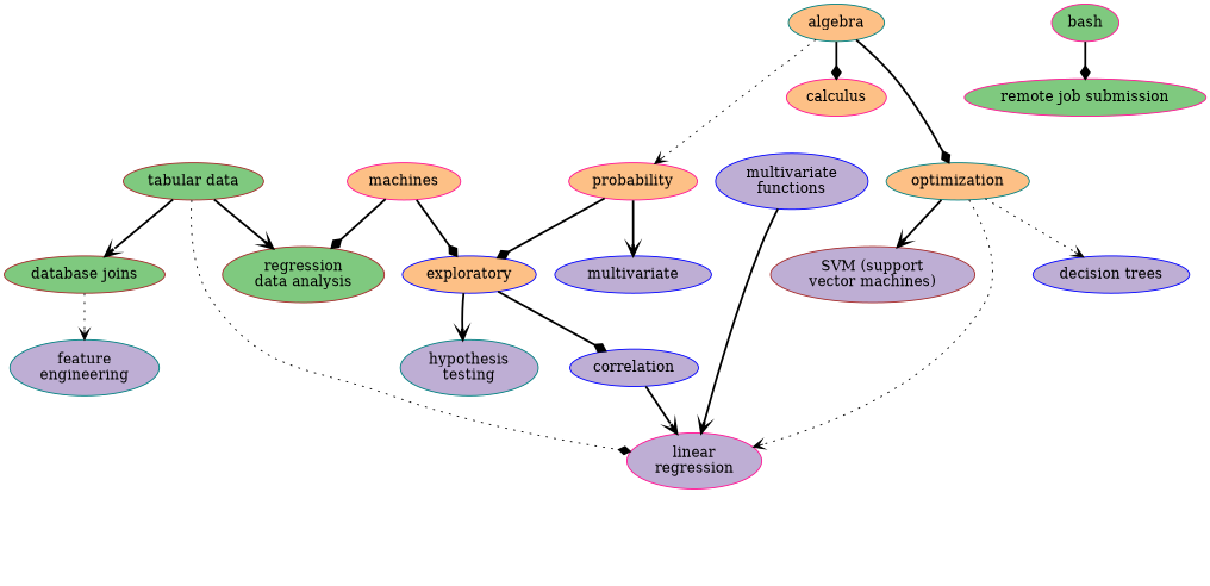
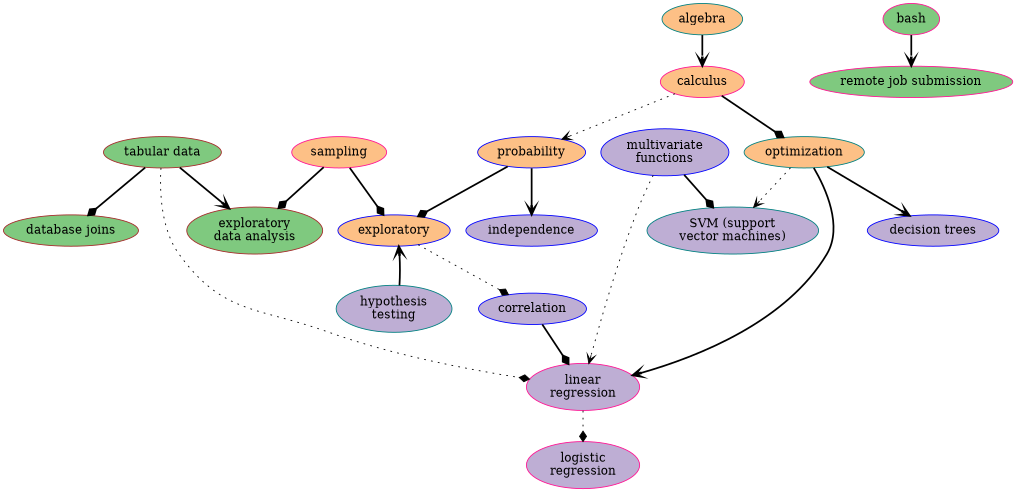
  digraph {
    rankdir=TB
    node [color=deeppink fillcolor="/accent3/2" style=filled]
    edge [arrowhead=diamond style=bold]
    n1 [color=brown fillcolor="/accent3/1" label="tabular data"]
    n2 [color=brown fillcolor="/accent3/1" label="database joins"]
-   n3 [color=brown fillcolor="/accent3/1" label="regression\ndata analysis"]
+   n3 [color=brown fillcolor="/accent3/1" label="exploratory\ndata analysis"]
    n4 [label="linear\nregression"]
-   n5 [color=teal label="feature\nengineering"]
+   n6 [label="logistic\nregression"]
    bash [fillcolor="/accent3/1"]
    n8 [fillcolor="/accent3/1" label="remote job submission"]
    correlation [color=blue]
-   independence [color=blue label=multivariate]
-   n11 [color=brown label="SVM (support\nvector machines)"]
+   independence [color=blue]
+   n11 [color=teal label="SVM (support\nvector machines)"]
    n12 [color=blue label="decision trees"]
    n13 [color=blue label="multivariate\nfunctions"]
    n14 [color=teal label="hypothesis\ntesting"]
    algebra [color=teal fillcolor="/accent3/3"]
    calculus [fillcolor="/accent3/3"]
    optimization [color=teal fillcolor="/accent3/3"]
-   probability [fillcolor="/accent3/3"]
+   probability [color=blue fillcolor="/accent3/3"]
    n19 [color=blue fillcolor="/accent3/3" label=exploratory]
-   sampling [fillcolor="/accent3/3" label=machines]
-   n1 -> n2 [arrowhead=vee]
+   sampling [fillcolor="/accent3/3"]
+   n1 -> n2
    n1 -> n3 [arrowhead=vee]
    n1 -> n4 [style=dotted]
-   n2 -> n5 [arrowhead=vee style=dotted]
-   bash -> n8
-   correlation -> n4 [arrowhead=vee]
-   n13 -> n4 [arrowhead=vee]
-   algebra -> calculus
-   algebra -> optimization
-   algebra -> probability [arrowhead=vee style=dotted]
-   optimization -> n4 [arrowhead=vee style=dotted]
-   optimization -> n11 [arrowhead=vee]
-   optimization -> n12 [arrowhead=vee style=dotted]
+   n4 -> n6 [style=dotted]
+   bash -> n8 [arrowhead=vee]
+   correlation -> n4
+   n13 -> n4 [arrowhead=vee style=dotted]
+   n13 -> n11
+   algebra -> calculus [arrowhead=vee]
+   calculus -> optimization
+   calculus -> probability [arrowhead=vee style=dotted]
+   optimization -> n4 [arrowhead=vee]
+   optimization -> n11 [arrowhead=vee style=dotted]
+   optimization -> n12 [arrowhead=vee]
    probability -> independence [arrowhead=vee]
    probability -> n19
-   n19 -> correlation
-   n19 -> n14 [arrowhead=vee]
+   n19 -> correlation [style=dotted]
+   n14 -> n19 [arrowhead=vee]
    sampling -> n3
    sampling -> n19
  }
